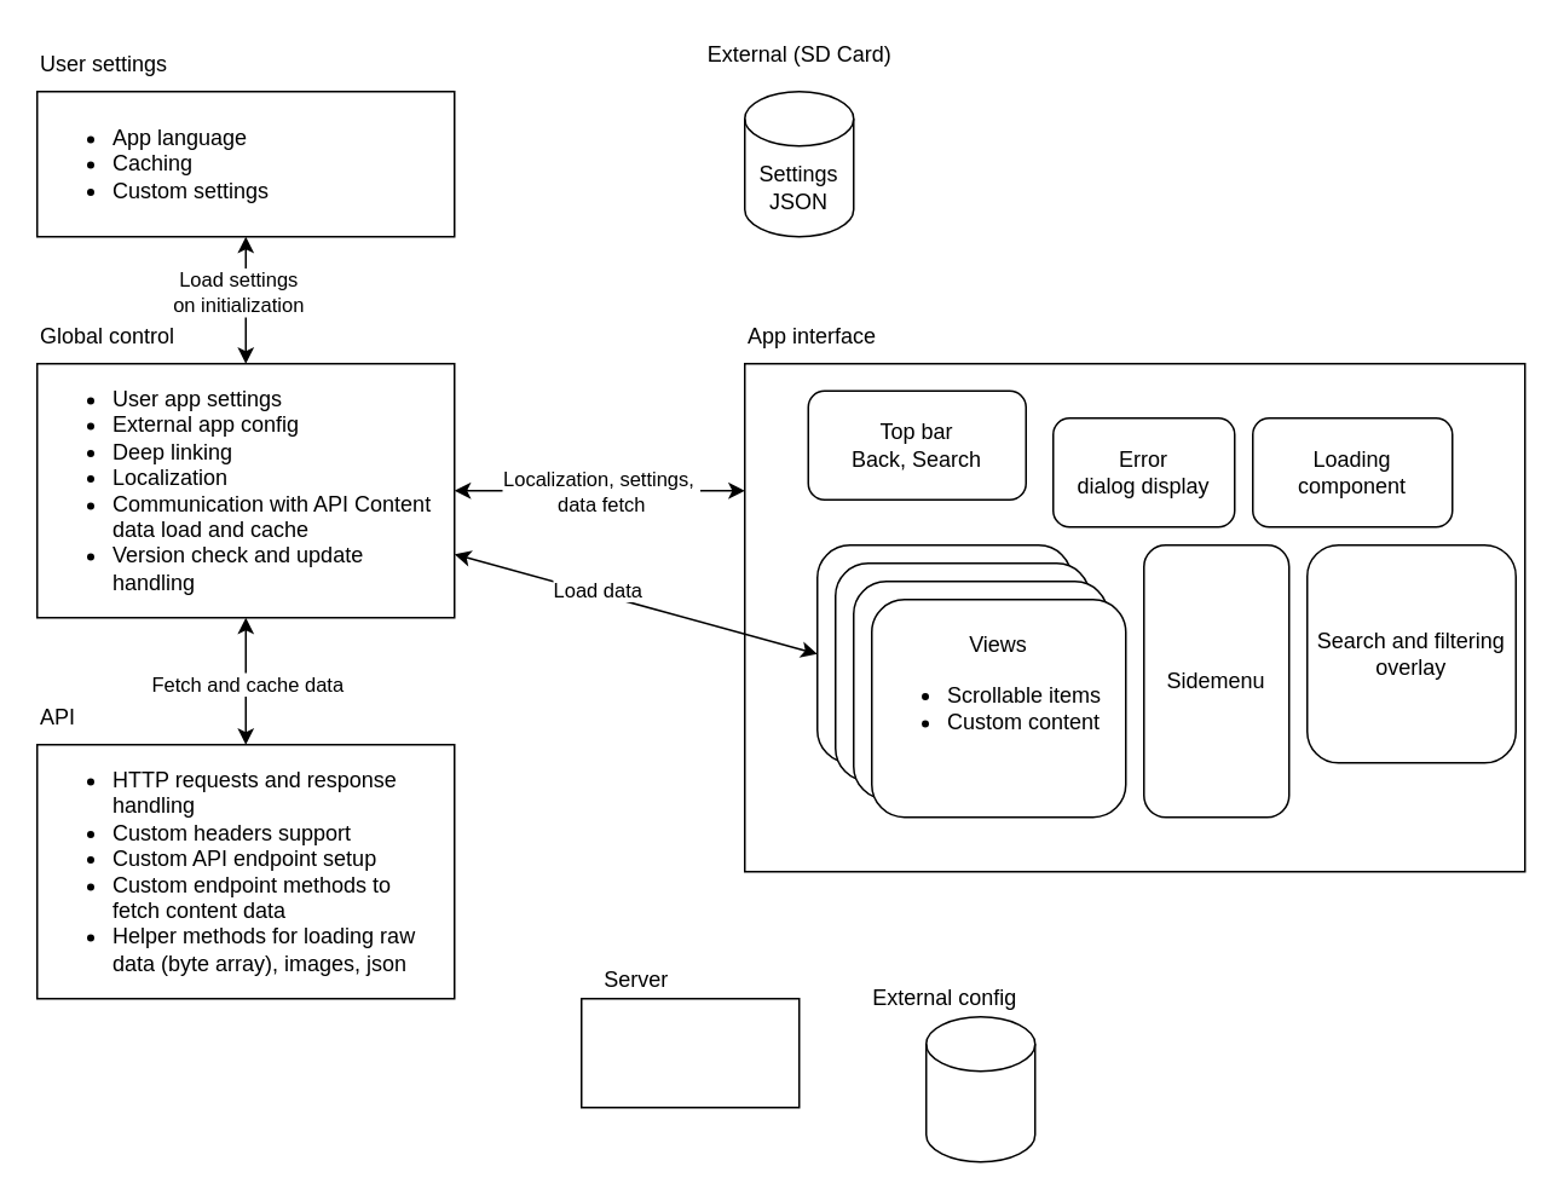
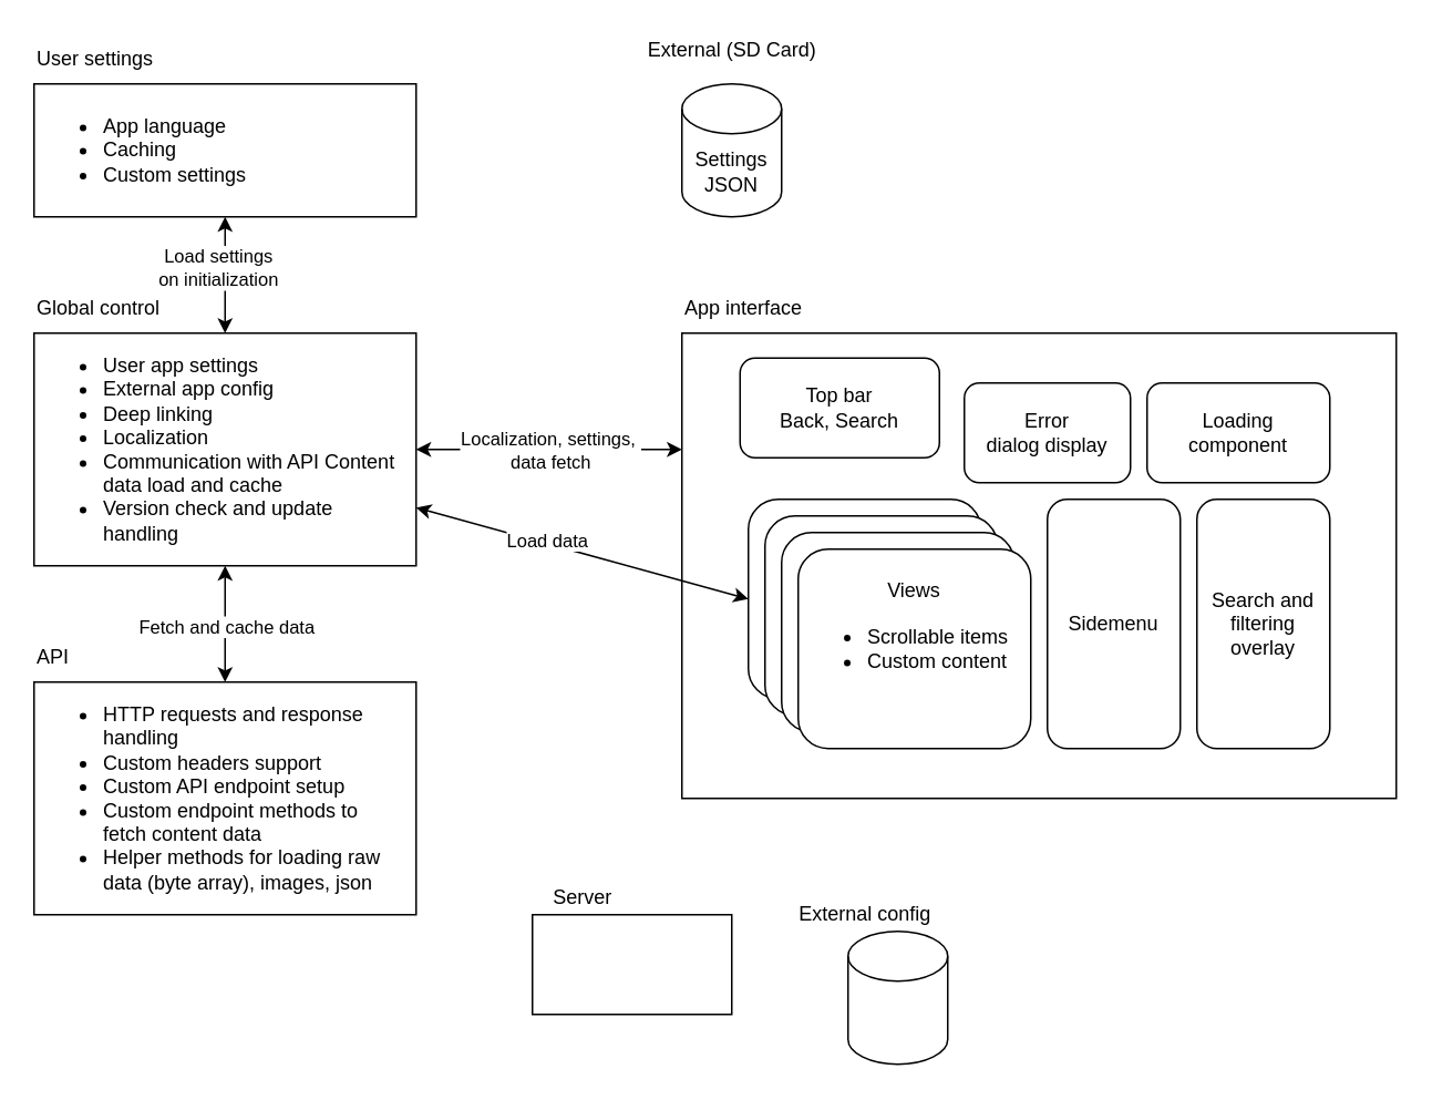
  <mxCell id="0" />
  <mxCell id="1" parent="0" />
  <mxCell id="2" value="" style="rounded=0;whiteSpace=wrap;html=1;" vertex="1" parent="1"><mxGeometry x="410" y="200" width="430" height="280" as="geometry" /></mxCell>
  <mxCell id="3" value="App interface" style="text;html=1;strokeColor=none;fillColor=none;align=left;verticalAlign=middle;whiteSpace=wrap;rounded=0;" vertex="1" parent="1"><mxGeometry x="410" y="170" width="100" height="30" as="geometry" /></mxCell>
  <mxCell id="4" value="" style="rounded=1;whiteSpace=wrap;html=1;" vertex="1" parent="1"><mxGeometry x="450" y="300" width="140" height="120" as="geometry" /></mxCell>
  <mxCell id="5" value="" style="rounded=1;whiteSpace=wrap;html=1;" vertex="1" parent="1"><mxGeometry x="460" y="310" width="140" height="120" as="geometry" /></mxCell>
  <mxCell id="6" value="" style="rounded=1;whiteSpace=wrap;html=1;" vertex="1" parent="1"><mxGeometry x="470" y="320" width="140" height="120" as="geometry" /></mxCell>
  <mxCell id="7" value="&lt;ul&gt;&lt;li&gt;Scrollable items&lt;/li&gt;&lt;li&gt;Custom content&lt;/li&gt;&lt;/ul&gt;" style="rounded=1;whiteSpace=wrap;html=1;align=left;spacingRight=4;" vertex="1" parent="1"><mxGeometry x="480" y="330" width="140" height="120" as="geometry" /></mxCell>
  <mxCell id="8" value="Top bar&lt;br&gt;Back, Search" style="rounded=1;whiteSpace=wrap;html=1;" vertex="1" parent="1"><mxGeometry x="445" y="215" width="120" height="60" as="geometry" /></mxCell>
  <mxCell id="9" value="Sidemenu" style="rounded=1;whiteSpace=wrap;html=1;" vertex="1" parent="1"><mxGeometry x="630" y="300" width="80" height="150" as="geometry" /></mxCell>
  <mxCell id="10" style="rounded=0;orthogonalLoop=1;jettySize=auto;html=1;entryX=0;entryY=0.25;entryDx=0;entryDy=0;startArrow=classic;startFill=1;exitX=1;exitY=0.5;exitDx=0;exitDy=0;" edge="1" parent="1" source="14" target="2"><mxGeometry relative="1" as="geometry" /></mxCell>
  <mxCell id="11" value="Localization, settings,&amp;nbsp;&lt;br&gt;data fetch" style="edgeLabel;html=1;align=center;verticalAlign=middle;resizable=0;points=[];" vertex="1" connectable="0" parent="10"><mxGeometry x="-0.222" y="3" relative="1" as="geometry"><mxPoint x="18" y="3" as="offset" /></mxGeometry></mxCell>
  <mxCell id="12" style="edgeStyle=none;rounded=0;orthogonalLoop=1;jettySize=auto;html=1;exitX=1;exitY=0.75;exitDx=0;exitDy=0;entryX=0;entryY=0.5;entryDx=0;entryDy=0;startArrow=classic;startFill=1;" edge="1" parent="1" source="14" target="4"><mxGeometry relative="1" as="geometry" /></mxCell>
  <mxCell id="13" value="Load data" style="edgeLabel;html=1;align=center;verticalAlign=middle;resizable=0;points=[];" vertex="1" connectable="0" parent="12"><mxGeometry x="-0.222" y="2" relative="1" as="geometry"><mxPoint as="offset" /></mxGeometry></mxCell>
  <mxCell id="14" value="&lt;ul&gt;&lt;li&gt;User app settings&lt;/li&gt;&lt;li&gt;External app config&lt;/li&gt;&lt;li&gt;Deep linking&lt;/li&gt;&lt;li&gt;Localization&lt;/li&gt;&lt;li&gt;Communication with API Content data load and cache&lt;/li&gt;&lt;li&gt;Version check and update handling&amp;nbsp;&lt;/li&gt;&lt;/ul&gt;" style="rounded=0;whiteSpace=wrap;html=1;align=left;" vertex="1" parent="1"><mxGeometry x="20" y="200" width="230" height="140" as="geometry" /></mxCell>
  <mxCell id="15" value="Global control" style="text;html=1;strokeColor=none;fillColor=none;align=left;verticalAlign=middle;whiteSpace=wrap;rounded=0;" vertex="1" parent="1"><mxGeometry x="20" y="170" width="90" height="30" as="geometry" /></mxCell>
  <mxCell id="16" style="edgeStyle=none;rounded=0;orthogonalLoop=1;jettySize=auto;html=1;entryX=0.5;entryY=1;entryDx=0;entryDy=0;startArrow=classic;startFill=1;" edge="1" parent="1" source="18" target="14"><mxGeometry relative="1" as="geometry" /></mxCell>
  <mxCell id="17" value="Fetch and cache data" style="edgeLabel;html=1;align=center;verticalAlign=middle;resizable=0;points=[];" vertex="1" connectable="0" parent="16"><mxGeometry x="0.225" y="-10" relative="1" as="geometry"><mxPoint x="-10" y="9" as="offset" /></mxGeometry></mxCell>
  <mxCell id="18" value="&lt;ul&gt;&lt;li&gt;HTTP requests and response handling&lt;/li&gt;&lt;li&gt;Custom headers support&lt;/li&gt;&lt;li&gt;Custom API endpoint setup&lt;/li&gt;&lt;li&gt;Custom endpoint methods to fetch content data&lt;/li&gt;&lt;li&gt;Helper methods for loading raw data (byte array), images, json&lt;/li&gt;&lt;/ul&gt;" style="rounded=0;whiteSpace=wrap;html=1;align=left;spacingRight=18;" vertex="1" parent="1"><mxGeometry x="20" y="410" width="230" height="140" as="geometry" /></mxCell>
  <mxCell id="19" value="API" style="text;html=1;strokeColor=none;fillColor=none;align=left;verticalAlign=middle;whiteSpace=wrap;rounded=0;" vertex="1" parent="1"><mxGeometry x="20" y="380" width="90" height="30" as="geometry" /></mxCell>
  <mxCell id="20" style="edgeStyle=none;rounded=0;orthogonalLoop=1;jettySize=auto;html=1;exitX=0.5;exitY=1;exitDx=0;exitDy=0;startArrow=classic;startFill=1;" edge="1" parent="1" source="22" target="14"><mxGeometry relative="1" as="geometry" /></mxCell>
  <mxCell id="21" value="Load settings &lt;br&gt;on initialization" style="edgeLabel;html=1;align=center;verticalAlign=middle;resizable=0;points=[];" vertex="1" connectable="0" parent="20"><mxGeometry x="-0.514" y="-1" relative="1" as="geometry"><mxPoint x="-4" y="13" as="offset" /></mxGeometry></mxCell>
  <mxCell id="22" value="&lt;ul&gt;&lt;li&gt;App language&lt;/li&gt;&lt;li&gt;Caching&lt;/li&gt;&lt;li&gt;Custom settings&amp;nbsp;&lt;/li&gt;&lt;/ul&gt;" style="rounded=0;whiteSpace=wrap;html=1;align=left;" vertex="1" parent="1"><mxGeometry x="20" y="50" width="230" height="80" as="geometry" /></mxCell>
  <mxCell id="23" value="User settings" style="text;html=1;strokeColor=none;fillColor=none;align=left;verticalAlign=middle;whiteSpace=wrap;rounded=0;" vertex="1" parent="1"><mxGeometry x="20" y="20" width="120" height="30" as="geometry" /></mxCell>
  <mxCell id="24" value="Settings JSON" style="shape=cylinder3;whiteSpace=wrap;html=1;boundedLbl=1;backgroundOutline=1;size=15;" vertex="1" parent="1"><mxGeometry x="410" y="50" width="60" height="80" as="geometry" /></mxCell>
  <mxCell id="25" value="External (SD Card)" style="text;html=1;align=center;verticalAlign=middle;resizable=0;points=[];autosize=1;strokeColor=none;fillColor=none;" vertex="1" parent="1"><mxGeometry x="380" y="20" width="120" height="20" as="geometry" /></mxCell>
  <mxCell id="26" value="Error &lt;br&gt;dialog display" style="rounded=1;whiteSpace=wrap;html=1;" vertex="1" parent="1"><mxGeometry x="580" y="230" width="100" height="60" as="geometry" /></mxCell>
  <mxCell id="27" value="Loading &lt;br&gt;component" style="rounded=1;whiteSpace=wrap;html=1;" vertex="1" parent="1"><mxGeometry x="690" y="230" width="110" height="60" as="geometry" /></mxCell>
- <mxCell id="28" value="Search and filtering overlay" style="rounded=1;whiteSpace=wrap;html=1;" vertex="1" parent="1"><mxGeometry x="720" y="300" width="115" height="120" as="geometry" /></mxCell>
+ <mxCell id="28" value="Search and filtering overlay" style="rounded=1;whiteSpace=wrap;html=1;" vertex="1" parent="1"><mxGeometry x="720" y="300" width="80" height="150" as="geometry" /></mxCell>
  <mxCell id="29" value="Views" style="text;html=1;strokeColor=none;fillColor=none;align=center;verticalAlign=middle;whiteSpace=wrap;rounded=0;" vertex="1" parent="1"><mxGeometry x="520" y="340" width="60" height="30" as="geometry" /></mxCell>
  <mxCell id="30" value="" style="rounded=0;whiteSpace=wrap;html=1;" vertex="1" parent="1"><mxGeometry x="320" y="550" width="120" height="60" as="geometry" /></mxCell>
  <mxCell id="31" value="Server" style="text;html=1;align=center;verticalAlign=middle;resizable=0;points=[];autosize=1;strokeColor=none;fillColor=none;" vertex="1" parent="1"><mxGeometry x="325" y="530" width="50" height="20" as="geometry" /></mxCell>
  <mxCell id="32" value="" style="shape=cylinder3;whiteSpace=wrap;html=1;boundedLbl=1;backgroundOutline=1;size=15;" vertex="1" parent="1"><mxGeometry x="510" y="560" width="60" height="80" as="geometry" /></mxCell>
  <mxCell id="33" value="External config" style="text;html=1;align=center;verticalAlign=middle;resizable=0;points=[];autosize=1;strokeColor=none;fillColor=none;" vertex="1" parent="1"><mxGeometry x="470" y="540" width="100" height="20" as="geometry" /></mxCell>
